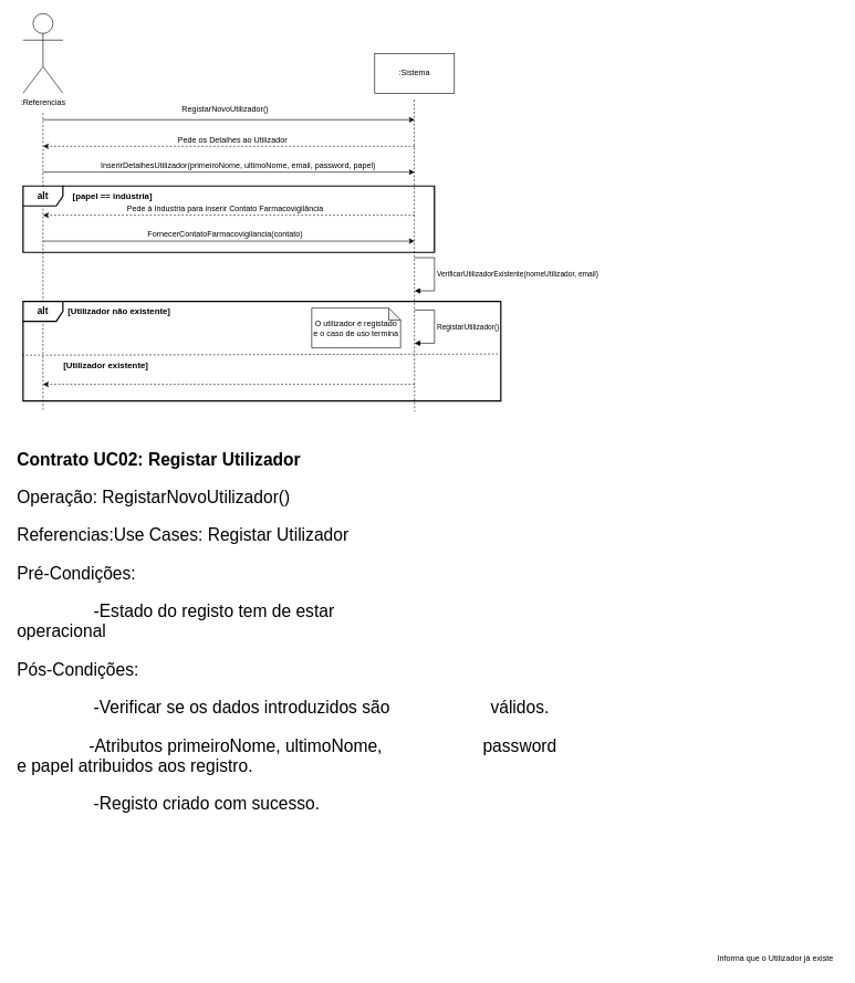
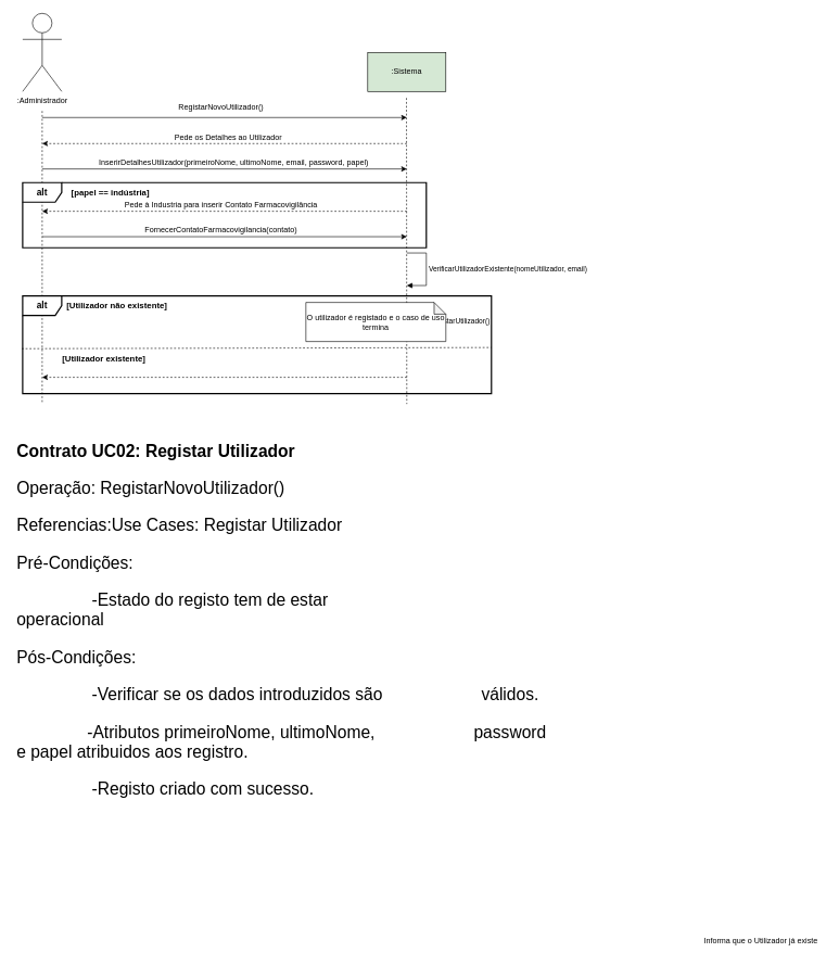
  <mxCell id="0" />
  <mxCell id="1" parent="0" />
- <mxCell id="2" value=":Referencias" style="shape=umlActor;verticalLabelPosition=bottom;verticalAlign=top;html=1;outlineConnect=0;" parent="1" vertex="1"><mxGeometry x="34" y="20" width="60" height="120" as="geometry" /></mxCell>
- <mxCell id="3" value=":Sistema" style="rounded=0;whiteSpace=wrap;html=1;" parent="1" vertex="1"><mxGeometry x="564" y="80" width="120" height="60" as="geometry" /></mxCell>
+ <mxCell id="2" value=":Administrador" style="shape=umlActor;verticalLabelPosition=bottom;verticalAlign=top;html=1;outlineConnect=0;" parent="1" vertex="1"><mxGeometry x="34" y="20" width="60" height="120" as="geometry" /></mxCell>
+ <mxCell id="3" value=":Sistema" style="rounded=0;whiteSpace=wrap;html=1;fillColor=#d5e8d4;" parent="1" vertex="1"><mxGeometry x="564" y="80" width="120" height="60" as="geometry" /></mxCell>
  <mxCell id="4" value="" style="endArrow=none;dashed=1;html=1;rounded=0;" parent="1" edge="1"><mxGeometry width="50" height="50" relative="1" as="geometry"><mxPoint x="64" y="170" as="sourcePoint" /><mxPoint x="64" y="620" as="targetPoint" /></mxGeometry></mxCell>
  <mxCell id="5" value="" style="endArrow=none;dashed=1;html=1;rounded=0;" parent="1" edge="1"><mxGeometry width="50" height="50" relative="1" as="geometry"><mxPoint x="623.5" y="150" as="sourcePoint" /><mxPoint x="624" y="620" as="targetPoint" /></mxGeometry></mxCell>
  <mxCell id="6" value="" style="endArrow=classic;html=1;rounded=0;" parent="1" edge="1"><mxGeometry width="50" height="50" relative="1" as="geometry"><mxPoint x="64" y="180" as="sourcePoint" /><mxPoint x="624" y="180" as="targetPoint" /></mxGeometry></mxCell>
  <mxCell id="7" value="RegistarNovoUtilizador()" style="text;html=1;strokeColor=none;fillColor=none;align=center;verticalAlign=middle;whiteSpace=wrap;rounded=0;" parent="1" vertex="1"><mxGeometry x="264" y="150" width="150" height="30" as="geometry" /></mxCell>
  <mxCell id="8" value="" style="endArrow=classic;html=1;rounded=0;dashed=1;" parent="1" edge="1"><mxGeometry width="50" height="50" relative="1" as="geometry"><mxPoint x="624" y="220" as="sourcePoint" /><mxPoint x="64" y="220" as="targetPoint" /></mxGeometry></mxCell>
  <mxCell id="9" value="Pede os Detalhes ao Utilizador" style="text;html=1;strokeColor=none;fillColor=none;align=center;verticalAlign=middle;whiteSpace=wrap;rounded=0;" parent="1" vertex="1"><mxGeometry x="262" y="196" width="176" height="30" as="geometry" /></mxCell>
  <mxCell id="10" value="" style="endArrow=classic;html=1;rounded=0;" parent="1" edge="1"><mxGeometry width="50" height="50" relative="1" as="geometry"><mxPoint x="64" y="259" as="sourcePoint" /><mxPoint x="624" y="259" as="targetPoint" /></mxGeometry></mxCell>
  <mxCell id="11" value="InserirDetalhesUtilizador(primeiroNome, ultimoNome, email, password, papel)" style="text;html=1;strokeColor=none;fillColor=none;align=center;verticalAlign=middle;whiteSpace=wrap;rounded=0;" parent="1" vertex="1"><mxGeometry x="150" y="235" width="417" height="30" as="geometry" /></mxCell>
  <mxCell id="12" value="alt" style="shape=umlFrame;whiteSpace=wrap;html=1;pointerEvents=0;fontStyle=1;fontSize=14;strokeWidth=2;" parent="1" vertex="1"><mxGeometry x="34" y="280" width="620" height="100" as="geometry" /></mxCell>
  <mxCell id="13" value="[papel == indústria]" style="text;html=1;strokeColor=none;fillColor=none;align=center;verticalAlign=middle;whiteSpace=wrap;rounded=0;fontStyle=1;fontSize=13;" parent="1" vertex="1"><mxGeometry x="94" y="280" width="150" height="30" as="geometry" /></mxCell>
  <mxCell id="14" value="" style="endArrow=classic;html=1;rounded=0;" parent="1" edge="1"><mxGeometry width="50" height="50" relative="1" as="geometry"><mxPoint x="64" y="363" as="sourcePoint" /><mxPoint x="624" y="363" as="targetPoint" /></mxGeometry></mxCell>
  <mxCell id="15" value="FornecerContatoFarmacovigilancia(contato)" style="text;html=1;strokeColor=none;fillColor=none;align=center;verticalAlign=middle;whiteSpace=wrap;rounded=0;" parent="1" vertex="1"><mxGeometry x="209" y="338" width="260" height="30" as="geometry" /></mxCell>
  <mxCell id="16" value="VerificarUtilizadorExistente(nomeUtilizador, email)" style="html=1;align=left;spacingLeft=2;endArrow=block;rounded=0;edgeStyle=orthogonalEdgeStyle;curved=0;rounded=0;" parent="1" edge="1"><mxGeometry relative="1" as="geometry"><mxPoint x="624" y="388" as="sourcePoint" /><Array as="points"><mxPoint x="654" y="388" /><mxPoint x="654" y="438" /><mxPoint x="629" y="438" /></Array><mxPoint x="624" y="438" as="targetPoint" /><mxPoint as="offset" /></mxGeometry></mxCell>
  <mxCell id="17" value="alt" style="shape=umlFrame;whiteSpace=wrap;html=1;pointerEvents=0;fontStyle=1;fontSize=14;strokeWidth=2;" parent="1" vertex="1"><mxGeometry x="34" y="454" width="720" height="150" as="geometry" /></mxCell>
  <mxCell id="18" value="[Utilizador não existente]" style="text;html=1;strokeColor=none;fillColor=none;align=center;verticalAlign=middle;whiteSpace=wrap;rounded=0;fontStyle=1;fontSize=13;" parent="1" vertex="1"><mxGeometry x="94" y="454" width="170" height="30" as="geometry" /></mxCell>
  <mxCell id="19" value="RegistarUtilizador()" style="html=1;align=left;spacingLeft=2;endArrow=block;rounded=0;edgeStyle=orthogonalEdgeStyle;curved=0;rounded=0;" parent="1" edge="1"><mxGeometry relative="1" as="geometry"><mxPoint x="624" y="467" as="sourcePoint" /><Array as="points"><mxPoint x="654" y="467" /><mxPoint x="654" y="517" /><mxPoint x="629" y="517" /></Array><mxPoint x="624" y="517" as="targetPoint" /></mxGeometry></mxCell>
- <mxCell id="20" value="O utilizador é registado e o caso de uso termina" style="shape=note;whiteSpace=wrap;html=1;backgroundOutline=1;darkOpacity=0.05;size=18;" parent="1" vertex="1"><mxGeometry x="469" y="464" width="134" height="60" as="geometry" /></mxCell>
+ <mxCell id="20" value="O utilizador é registado e o caso de uso termina" style="shape=note;whiteSpace=wrap;html=1;backgroundOutline=1;darkOpacity=0.05;size=18;" parent="1" vertex="1"><mxGeometry x="469" y="464" width="215" height="60" as="geometry" /></mxCell>
  <mxCell id="21" value="" style="endArrow=none;dashed=1;html=1;strokeWidth=1;rounded=0;exitX=-0.002;exitY=0.5;exitDx=0;exitDy=0;exitPerimeter=0;entryX=1;entryY=0.488;entryDx=0;entryDy=0;entryPerimeter=0;" parent="1" edge="1"><mxGeometry width="50" height="50" relative="1" as="geometry"><mxPoint x="32.56" y="535" as="sourcePoint" /><mxPoint x="754" y="533.2" as="targetPoint" /></mxGeometry></mxCell>
  <mxCell id="22" value="[Utilizador existente]" style="text;html=1;strokeColor=none;fillColor=none;align=center;verticalAlign=middle;whiteSpace=wrap;rounded=0;fontStyle=1;fontSize=13;" parent="1" vertex="1"><mxGeometry x="74" y="535" width="170" height="30" as="geometry" /></mxCell>
  <mxCell id="23" value="" style="endArrow=classic;html=1;rounded=0;dashed=1;" parent="1" edge="1"><mxGeometry width="50" height="50" relative="1" as="geometry"><mxPoint x="624" y="579" as="sourcePoint" /><mxPoint x="64" y="579" as="targetPoint" /></mxGeometry></mxCell>
  <mxCell id="24" value="Informa que o Utilizador já existe" style="text;html=1;strokeColor=none;fillColor=none;align=center;verticalAlign=middle;whiteSpace=wrap;rounded=0;" parent="1" vertex="1"><mxGeometry x="1070" y="1430" width="196" height="30" as="geometry" /></mxCell>
  <mxCell id="25" value="" style="endArrow=classic;html=1;rounded=0;dashed=1;" parent="1" edge="1"><mxGeometry width="50" height="50" relative="1" as="geometry"><mxPoint x="624" y="324" as="sourcePoint" /><mxPoint x="64" y="324" as="targetPoint" /></mxGeometry></mxCell>
  <mxCell id="26" value="Pede à Industria para inserir Contato Farmacovigilância" style="text;html=1;strokeColor=none;fillColor=none;align=center;verticalAlign=middle;whiteSpace=wrap;rounded=0;" parent="1" vertex="1"><mxGeometry x="183" y="300" width="312" height="30" as="geometry" /></mxCell>
  <mxCell id="27" value="&lt;h1 style=&quot;font-size: 26px;&quot;&gt;&lt;font style=&quot;font-size: 26px;&quot;&gt;Contrato UC02: Registar Utilizador&lt;/font&gt;&lt;/h1&gt;&lt;p style=&quot;font-size: 26px;&quot;&gt;Operação: RegistarNovoUtilizador()&lt;/p&gt;&lt;p style=&quot;font-size: 26px;&quot;&gt;Referencias:Use Cases: Registar Utilizador&lt;/p&gt;&lt;p style=&quot;font-size: 26px;&quot;&gt;Pré-Condições:&amp;nbsp;&lt;/p&gt;&lt;p style=&quot;font-size: 26px;&quot;&gt;&lt;span style=&quot;white-space: pre;&quot;&gt;&#09;&lt;/span&gt;&lt;span style=&quot;white-space: pre;&quot;&gt;&#09;&lt;/span&gt;-Estado do registo tem de estar&amp;nbsp; &amp;nbsp; &amp;nbsp; &amp;nbsp;&lt;span style=&quot;&quot;&gt;&lt;span style=&quot;white-space: pre;&quot;&gt;&amp;nbsp;&amp;nbsp;&amp;nbsp;&amp;nbsp;&lt;/span&gt;&lt;/span&gt;&lt;span style=&quot;&quot;&gt;&lt;span style=&quot;white-space: pre;&quot;&gt;&amp;nbsp;&amp;nbsp;&amp;nbsp;&amp;nbsp;&lt;/span&gt;&lt;/span&gt;&lt;span style=&quot;&quot;&gt;&lt;span style=&quot;white-space: pre;&quot;&gt;&amp;nbsp;&amp;nbsp;&amp;nbsp;&amp;nbsp;&lt;/span&gt;&lt;/span&gt;&amp;nbsp; &amp;nbsp; &amp;nbsp; &amp;nbsp; &amp;nbsp; &amp;nbsp; &amp;nbsp; &amp;nbsp; &amp;nbsp; &amp;nbsp; &amp;nbsp; operacional&lt;/p&gt;&lt;p style=&quot;font-size: 26px;&quot;&gt;Pós-Condições:&amp;nbsp;&lt;/p&gt;&lt;p style=&quot;font-size: 26px;&quot;&gt;&lt;span style=&quot;white-space: pre;&quot;&gt;&#09;&lt;/span&gt;&lt;span style=&quot;white-space: pre;&quot;&gt;&#09;&lt;/span&gt;-Verificar se os dados introduzidos são &lt;span style=&quot;&quot;&gt;&lt;span style=&quot;white-space: pre;&quot;&gt;&amp;nbsp;&amp;nbsp;&amp;nbsp;&amp;nbsp;&lt;/span&gt;&lt;/span&gt;&lt;span style=&quot;&quot;&gt;&lt;span style=&quot;white-space: pre;&quot;&gt;&amp;nbsp;&amp;nbsp;&amp;nbsp;&amp;nbsp;&lt;/span&gt;&lt;/span&gt;&amp;nbsp; &amp;nbsp; &amp;nbsp; &amp;nbsp; &amp;nbsp; &amp;nbsp; válidos.&lt;/p&gt;&lt;p style=&quot;font-size: 26px;&quot;&gt;&lt;span style=&quot;background-color: initial;&quot;&gt;&lt;span style=&quot;white-space: pre;&quot;&gt;&amp;nbsp;&amp;nbsp;&amp;nbsp;&amp;nbsp;&lt;/span&gt;&lt;/span&gt;&lt;span style=&quot;background-color: initial;&quot;&gt;&lt;span style=&quot;white-space: pre;&quot;&gt;&amp;nbsp;&amp;nbsp;&amp;nbsp;&amp;nbsp;&lt;/span&gt;&lt;/span&gt;&lt;span style=&quot;background-color: initial;&quot;&gt;&lt;span style=&quot;white-space: pre;&quot;&gt;&amp;nbsp;&amp;nbsp;&amp;nbsp;&amp;nbsp;&lt;/span&gt;&lt;/span&gt;&lt;span style=&quot;background-color: initial;&quot;&gt;&amp;nbsp; &amp;nbsp;-Atributos primeiroNome, ultimoNome,&amp;nbsp; &amp;nbsp; &amp;nbsp; &lt;/span&gt;&lt;span style=&quot;background-color: initial;&quot;&gt;&lt;span style=&quot;white-space: pre;&quot;&gt;&amp;nbsp;&amp;nbsp;&amp;nbsp;&amp;nbsp;&lt;/span&gt;&lt;/span&gt;&lt;span style=&quot;background-color: initial;&quot;&gt;&lt;span style=&quot;white-space: pre;&quot;&gt;&amp;nbsp;&amp;nbsp;&amp;nbsp;&amp;nbsp;&lt;/span&gt;&lt;span style=&quot;&quot;&gt;&lt;span style=&quot;white-space: pre;&quot;&gt;&amp;nbsp;&amp;nbsp;&amp;nbsp;&amp;nbsp;&lt;/span&gt;&lt;/span&gt; &lt;/span&gt;&lt;span style=&quot;background-color: initial;&quot;&gt;&amp;nbsp; password e papel atribuidos aos registro.&lt;/span&gt;&lt;span style=&quot;white-space: pre;&quot;&gt;&amp;nbsp;&amp;nbsp;&amp;nbsp;&amp;nbsp;&lt;/span&gt;&lt;span style=&quot;background-color: initial; border-color: var(--border-color);&quot;&gt;&lt;span style=&quot;white-space: pre;&quot;&gt;&amp;nbsp;&amp;nbsp;&amp;nbsp;&amp;nbsp;&lt;/span&gt;&lt;/span&gt;&lt;span style=&quot;background-color: initial; border-color: var(--border-color);&quot;&gt;&lt;span style=&quot;white-space: pre;&quot;&gt;&amp;nbsp;&amp;nbsp;&amp;nbsp;&amp;nbsp;&lt;/span&gt;&lt;/span&gt;&lt;span style=&quot;background-color: initial;&quot;&gt;&amp;nbsp; &amp;nbsp;&lt;/span&gt;&lt;/p&gt;&lt;p style=&quot;font-size: 26px;&quot;&gt;&lt;span style=&quot;background-color: initial;&quot;&gt;&lt;span style=&quot;white-space: pre;&quot;&gt;&#09;&lt;/span&gt;&lt;span style=&quot;white-space: pre;&quot;&gt;&#09;&lt;/span&gt;-Registo criado com sucesso.&lt;/span&gt;&lt;br&gt;&lt;/p&gt;&lt;p style=&quot;font-size: 26px;&quot;&gt;&lt;br&gt;&lt;/p&gt;&lt;p style=&quot;font-size: 26px;&quot;&gt;&lt;br&gt;&lt;/p&gt;&lt;p style=&quot;font-size: 26px;&quot;&gt;&lt;br&gt;&lt;/p&gt;&lt;p style=&quot;font-size: 26px;&quot;&gt;&lt;span style=&quot;&quot;&gt;&lt;span style=&quot;white-space: pre;&quot;&gt;&amp;nbsp;&amp;nbsp;&amp;nbsp;&amp;nbsp;&lt;/span&gt;&lt;span style=&quot;&quot;&gt;&lt;span style=&quot;white-space: pre;&quot;&gt;&amp;nbsp;&amp;nbsp;&amp;nbsp;&amp;nbsp;&lt;/span&gt;&lt;/span&gt;&lt;span style=&quot;&quot;&gt;&lt;span style=&quot;white-space: pre;&quot;&gt;&amp;nbsp;&amp;nbsp;&amp;nbsp;&amp;nbsp;&lt;/span&gt;&lt;/span&gt; &lt;/span&gt;&amp;nbsp;&amp;nbsp;&lt;br&gt;&lt;/p&gt;&lt;p style=&quot;font-size: 26px;&quot;&gt;&lt;br&gt;&lt;/p&gt;" style="text;html=1;strokeColor=none;fillColor=none;spacing=5;spacingTop=-20;whiteSpace=wrap;overflow=hidden;rounded=0;" vertex="1" parent="1"><mxGeometry y="670" width="840" height="630" as="geometry" x="20" /></mxCell>
